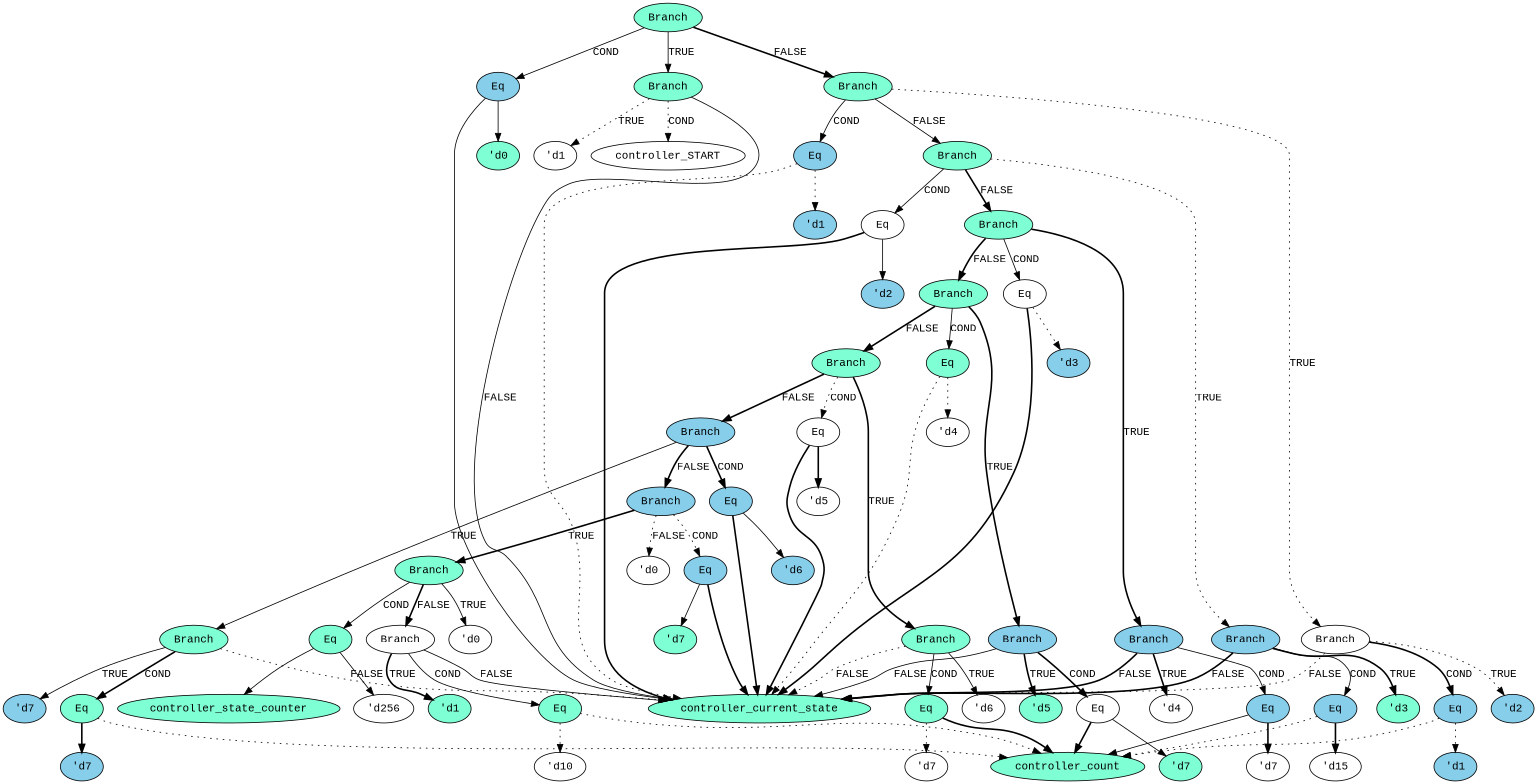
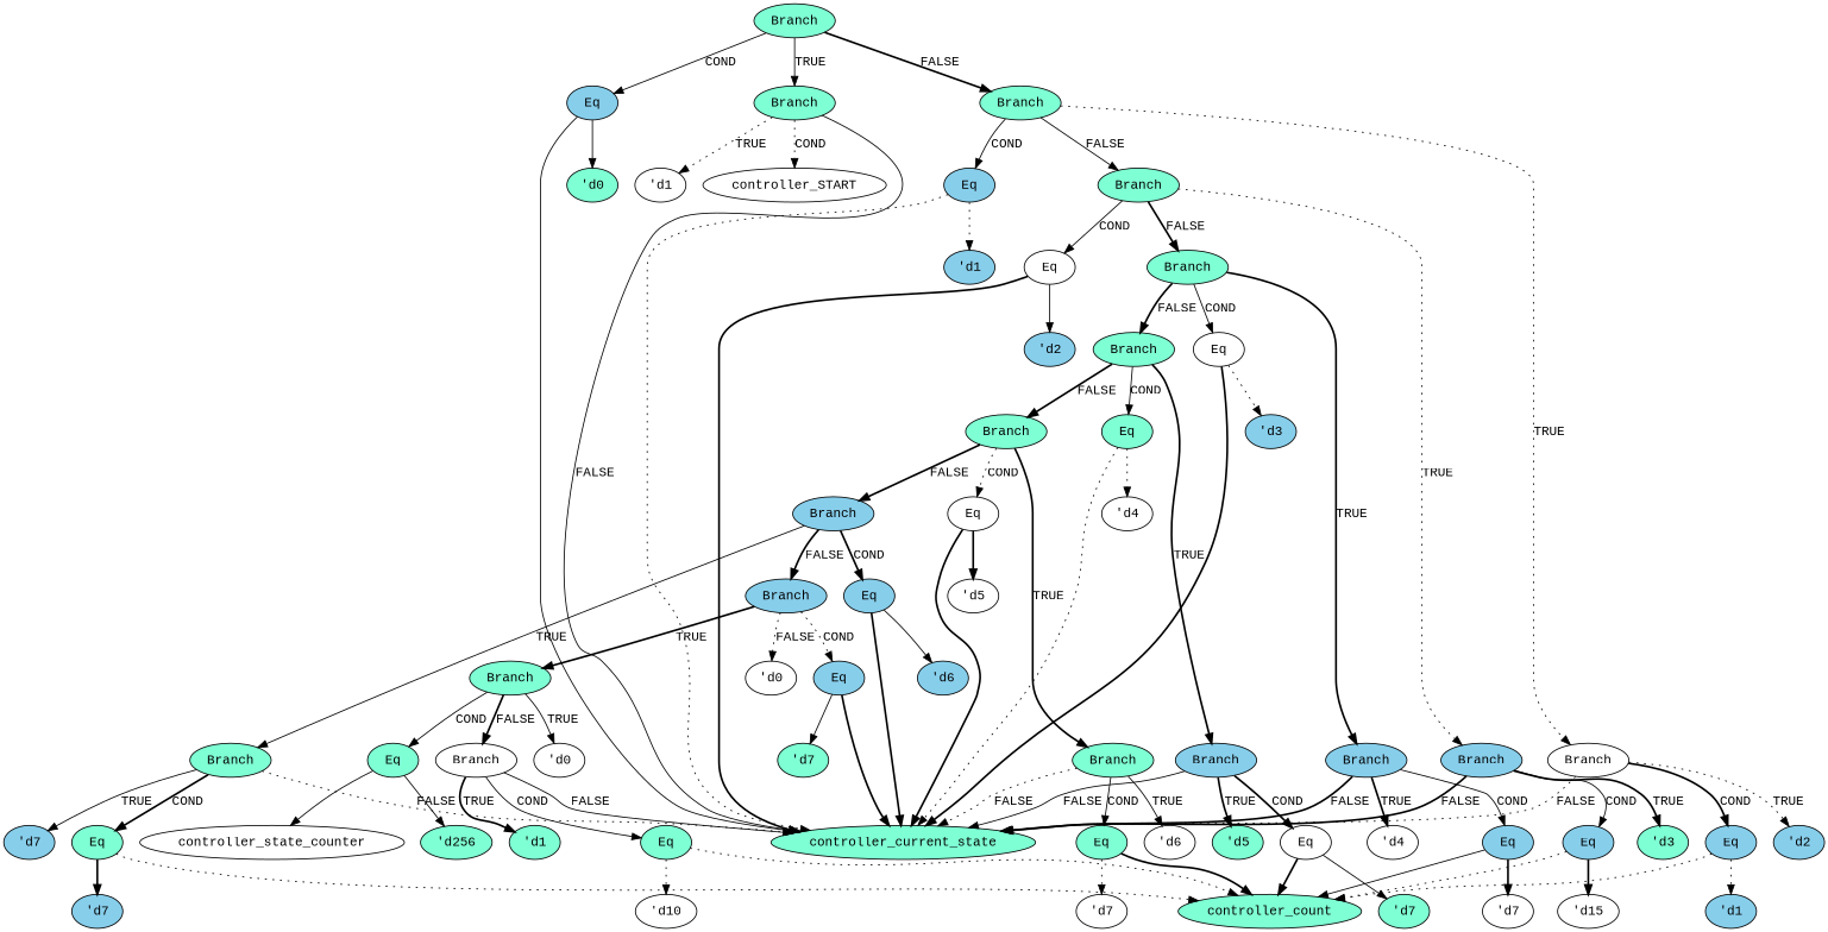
  strict digraph {
    fontname="Liberation Mono"
    node [color=black fillcolor=aquamarine fontname="Liberation Mono" style=filled]
    edge [color=black fontname="Liberation Mono" style=bold]
    n1 [label=Branch]
    n2 [fillcolor=skyblue label=Eq]
    n3 [label=Branch]
    n4 [label=Branch]
    controller_current_state
    n6 [label="'d0"]
    controller_START [fillcolor=white]
    n8 [fillcolor=white label="'d1"]
    n9 [fillcolor=skyblue label=Eq]
    n10 [fillcolor=white label=Branch]
    n11 [label=Branch]
    n12 [fillcolor=skyblue label="'d1"]
    n13 [fillcolor=skyblue label=Eq]
    n14 [fillcolor=skyblue label="'d2"]
    n15 [fillcolor=white label=Eq]
    n16 [fillcolor=skyblue label=Branch]
    n17 [label=Branch]
    controller_count
    n19 [fillcolor=skyblue label="'d1"]
    n20 [fillcolor=skyblue label="'d2"]
    n21 [fillcolor=skyblue label=Eq]
    n22 [label="'d3"]
    n23 [fillcolor=white label=Eq]
    n24 [fillcolor=skyblue label=Branch]
    n25 [label=Branch]
    n26 [fillcolor=white label="'d15"]
    n27 [fillcolor=skyblue label="'d3"]
    n28 [fillcolor=skyblue label=Eq]
    n29 [fillcolor=white label="'d4"]
    n30 [label=Eq]
    n31 [fillcolor=skyblue label=Branch]
    n32 [label=Branch]
    n33 [fillcolor=white label="'d7"]
    n34 [fillcolor=white label="'d4"]
    n35 [fillcolor=white label=Eq]
    n36 [label="'d5"]
    n37 [fillcolor=white label=Eq]
    n38 [label=Branch]
    n39 [fillcolor=skyblue label=Branch]
    n40 [label="'d7"]
    n41 [fillcolor=white label="'d5"]
    n42 [label=Eq]
    n43 [fillcolor=white label="'d6"]
    n44 [fillcolor=skyblue label=Eq]
    n45 [label=Branch]
    n46 [fillcolor=skyblue label=Branch]
    n47 [fillcolor=white label="'d7"]
    n48 [fillcolor=skyblue label="'d6"]
    n49 [label=Eq]
    n50 [fillcolor=skyblue label="'d7"]
    n51 [fillcolor=skyblue label=Eq]
    n52 [label=Branch]
    n53 [fillcolor=white label="'d0"]
    n54 [fillcolor=skyblue label="'d7"]
    n55 [label="'d7"]
    n56 [label=Eq]
    n57 [fillcolor=white label="'d0"]
    n58 [fillcolor=white label=Branch]
-   controller_state_counter
-   n60 [fillcolor=white label="'d256"]
+   controller_state_counter [fillcolor=white]
+   n60 [label="'d256"]
    n61 [label=Eq]
    n62 [label="'d1"]
    n63 [fillcolor=white label="'d10"]
    n1 -> n2 [label=COND style=solid]
    n1 -> n3 [label=TRUE style=solid]
    n1 -> n4 [label=FALSE]
    n2 -> controller_current_state [style=solid]
    n2 -> n6 [style=solid]
    n3 -> controller_current_state [label=FALSE style=solid]
    n3 -> controller_START [label=COND style=dotted]
    n3 -> n8 [label=TRUE style=dotted]
    n4 -> n9 [label=COND style=solid]
    n4 -> n10 [label=TRUE style=dotted]
    n4 -> n11 [label=FALSE style=solid]
    n9 -> controller_current_state [style=dotted]
    n9 -> n12 [style=dotted]
    n10 -> controller_current_state [label=FALSE style=dotted]
    n10 -> n13 [label=COND]
    n10 -> n14 [label=TRUE style=dotted]
    n11 -> n15 [label=COND style=solid]
    n11 -> n16 [label=TRUE style=dotted]
    n11 -> n17 [label=FALSE]
    n13 -> controller_count [style=dotted]
    n13 -> n19 [style=dotted]
    n15 -> controller_current_state
    n15 -> n20 [style=solid]
    n16 -> controller_current_state [label=FALSE]
    n16 -> n21 [label=COND style=solid]
    n16 -> n22 [label=TRUE]
    n17 -> n23 [label=COND style=solid]
    n17 -> n24 [label=TRUE]
    n17 -> n25 [label=FALSE]
    n21 -> controller_count [style=dotted]
    n21 -> n26
    n23 -> controller_current_state
    n23 -> n27 [style=dotted]
    n24 -> controller_current_state [label=FALSE]
    n24 -> n28 [label=COND style=solid]
    n24 -> n29 [label=TRUE]
    n25 -> n30 [label=COND style=solid]
    n25 -> n31 [label=TRUE]
    n25 -> n32 [label=FALSE]
    n28 -> controller_count [style=solid]
    n28 -> n33
    n30 -> controller_current_state [style=dotted]
    n30 -> n34 [style=dotted]
    n31 -> controller_current_state [label=FALSE style=solid]
    n31 -> n35 [label=COND]
    n31 -> n36 [label=TRUE]
    n32 -> n37 [label=COND style=dotted]
    n32 -> n38 [label=TRUE]
    n32 -> n39 [label=FALSE]
    n35 -> controller_count
    n35 -> n40 [style=solid]
    n37 -> controller_current_state
    n37 -> n41
    n38 -> controller_current_state [label=FALSE style=dotted]
    n38 -> n42 [label=COND style=solid]
    n38 -> n43 [label=TRUE style=solid]
    n39 -> n44 [label=COND]
    n39 -> n45 [label=TRUE style=solid]
    n39 -> n46 [label=FALSE]
    n42 -> controller_count
    n42 -> n47 [style=dotted]
    n44 -> controller_current_state
    n44 -> n48 [style=solid]
    n45 -> controller_current_state [label=FALSE style=dotted]
    n45 -> n49 [label=COND]
    n45 -> n50 [label=TRUE style=solid]
    n46 -> n51 [label=COND style=dotted]
    n46 -> n52 [label=TRUE]
    n46 -> n53 [label=FALSE style=dotted]
    n49 -> controller_count [style=dotted]
    n49 -> n54
    n51 -> controller_current_state
    n51 -> n55 [style=solid]
    n52 -> n56 [label=COND style=solid]
    n52 -> n57 [label=TRUE style=solid]
    n52 -> n58 [label=FALSE]
    n56 -> controller_state_counter [style=solid]
    n56 -> n60 [style=solid]
    n58 -> controller_current_state [label=FALSE style=solid]
    n58 -> n61 [label=COND style=solid]
    n58 -> n62 [label=TRUE]
    n61 -> controller_count [style=dotted]
    n61 -> n63 [style=dotted]
  }
